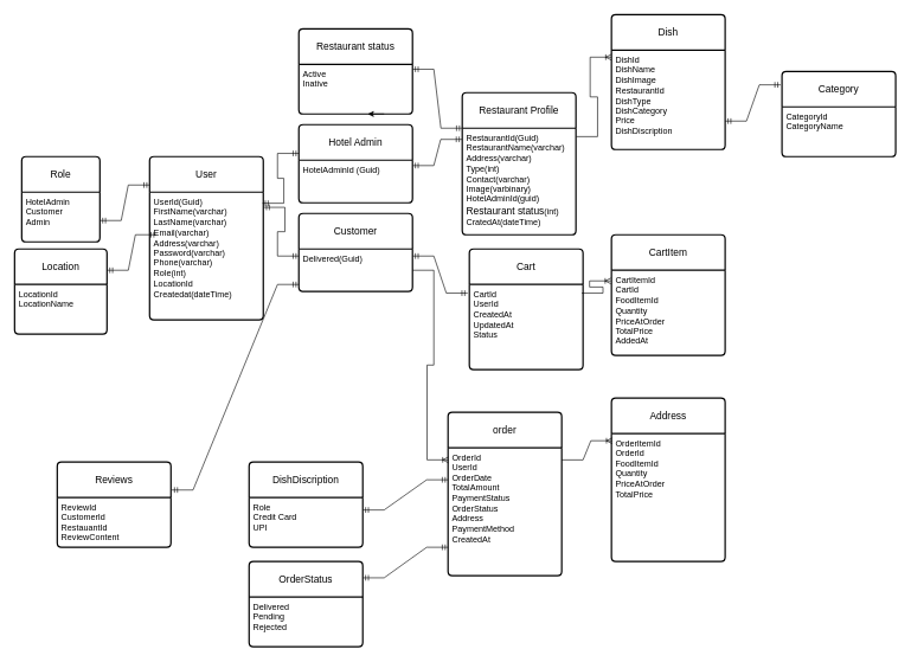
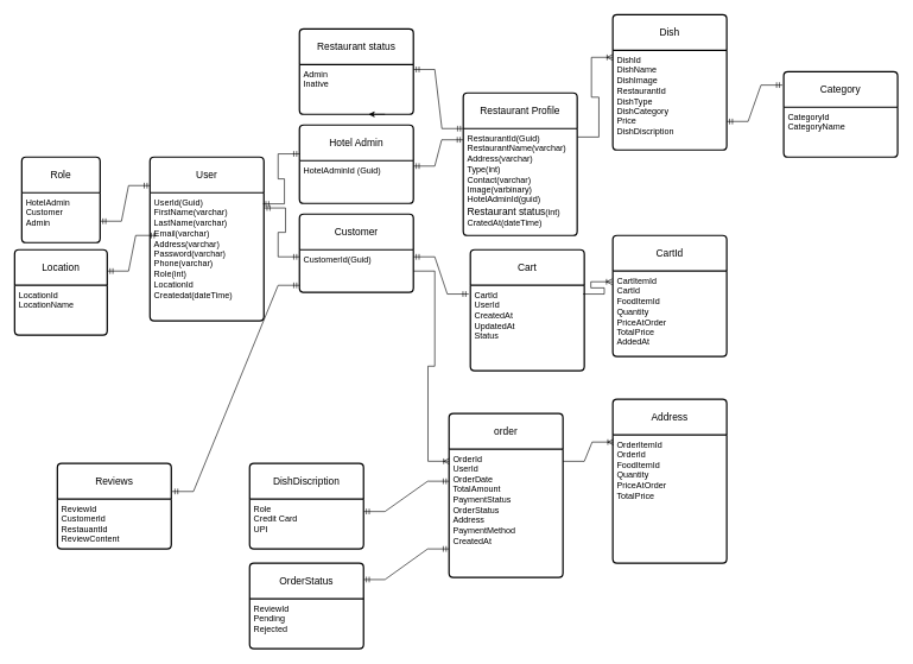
  <mxCell id="0" />
  <mxCell id="1" parent="0" />
  <mxCell id="2" value="User" style="swimlane;childLayout=stackLayout;horizontal=1;startSize=50;horizontalStack=0;rounded=1;fontSize=14;fontStyle=0;strokeWidth=2;resizeParent=0;resizeLast=1;shadow=0;dashed=0;align=center;arcSize=4;whiteSpace=wrap;html=1;" parent="1" vertex="1"><mxGeometry x="210" y="220" width="160" height="230" as="geometry" /></mxCell>
  <mxCell id="3" value="UserId(Guid)&lt;div&gt;FirstName(varchar)&lt;/div&gt;&lt;div&gt;LastName&lt;span style=&quot;background-color: transparent; color: light-dark(rgb(0, 0, 0), rgb(255, 255, 255));&quot;&gt;(varchar)&lt;/span&gt;&lt;/div&gt;&lt;div&gt;Email&lt;span style=&quot;background-color: transparent; color: light-dark(rgb(0, 0, 0), rgb(255, 255, 255));&quot;&gt;(varchar)&lt;/span&gt;&lt;/div&gt;&lt;div&gt;&lt;div&gt;Address&lt;span style=&quot;background-color: transparent; color: light-dark(rgb(0, 0, 0), rgb(255, 255, 255));&quot;&gt;(varchar)&lt;/span&gt;&lt;/div&gt;&lt;div&gt;&lt;span style=&quot;background-color: transparent; color: light-dark(rgb(0, 0, 0), rgb(255, 255, 255));&quot;&gt;Password&lt;/span&gt;&lt;span style=&quot;background-color: transparent; color: light-dark(rgb(0, 0, 0), rgb(255, 255, 255));&quot;&gt;(varchar)&lt;/span&gt;&lt;/div&gt;&lt;/div&gt;&lt;div&gt;Phone&lt;span style=&quot;background-color: transparent; color: light-dark(rgb(0, 0, 0), rgb(255, 255, 255));&quot;&gt;(varchar)&lt;/span&gt;&lt;/div&gt;&lt;div&gt;Role(int)&lt;/div&gt;&lt;div&gt;LocationId&lt;/div&gt;&lt;div&gt;Createdat(dateTime)&lt;/div&gt;&lt;div&gt;&lt;br&gt;&lt;/div&gt;" style="align=left;strokeColor=none;fillColor=none;spacingLeft=4;spacingRight=4;fontSize=12;verticalAlign=top;resizable=0;rotatable=0;part=1;html=1;whiteSpace=wrap;" parent="2" vertex="1"><mxGeometry y="50" width="160" height="180" as="geometry" /></mxCell>
  <mxCell id="4" value="" style="edgeStyle=entityRelationEdgeStyle;fontSize=12;html=1;endArrow=ERmandOne;startArrow=ERmandOne;rounded=0;exitX=1.007;exitY=0.328;exitDx=0;exitDy=0;exitPerimeter=0;" parent="2" source="48" edge="1"><mxGeometry width="100" height="100" relative="1" as="geometry"><mxPoint x="110" y="280" as="sourcePoint" /><mxPoint x="210" y="180" as="targetPoint" /></mxGeometry></mxCell>
  <mxCell id="5" value="Restaurant Profile" style="swimlane;childLayout=stackLayout;horizontal=1;startSize=50;horizontalStack=0;rounded=1;fontSize=14;fontStyle=0;strokeWidth=2;resizeParent=0;resizeLast=1;shadow=0;dashed=0;align=center;arcSize=4;whiteSpace=wrap;html=1;" parent="1" vertex="1"><mxGeometry x="650" y="130" width="160" height="200" as="geometry" /></mxCell>
  <mxCell id="6" value="RestaurantId(Guid)&lt;div&gt;RestaurantName&lt;span style=&quot;background-color: transparent; color: light-dark(rgb(0, 0, 0), rgb(255, 255, 255));&quot;&gt;(varchar)&lt;/span&gt;&lt;/div&gt;&lt;div&gt;Address&lt;span style=&quot;background-color: transparent; color: light-dark(rgb(0, 0, 0), rgb(255, 255, 255));&quot;&gt;(varchar)&lt;/span&gt;&lt;/div&gt;&lt;div&gt;Type(int)&lt;/div&gt;&lt;div&gt;Contact&lt;span style=&quot;background-color: transparent; color: light-dark(rgb(0, 0, 0), rgb(255, 255, 255));&quot;&gt;(varchar)&lt;/span&gt;&lt;/div&gt;&lt;div&gt;Image(varbinary)&lt;/div&gt;&lt;div&gt;HotelAdminId(guid)&lt;/div&gt;&lt;div&gt;&lt;span style=&quot;font-size: 14px; text-align: center; background-color: transparent; color: light-dark(rgb(0, 0, 0), rgb(255, 255, 255));&quot;&gt;Restaurant status&lt;/span&gt;(int)&lt;/div&gt;&lt;div&gt;CratedAt&lt;span style=&quot;background-color: transparent; color: light-dark(rgb(0, 0, 0), rgb(255, 255, 255));&quot;&gt;(dateTime)&lt;/span&gt;&lt;/div&gt;" style="align=left;strokeColor=none;fillColor=none;spacingLeft=4;spacingRight=4;fontSize=12;verticalAlign=top;resizable=0;rotatable=0;part=1;html=1;whiteSpace=wrap;" parent="5" vertex="1"><mxGeometry y="50" width="160" height="150" as="geometry" /></mxCell>
  <mxCell id="7" value="Category" style="swimlane;childLayout=stackLayout;horizontal=1;startSize=50;horizontalStack=0;rounded=1;fontSize=14;fontStyle=0;strokeWidth=2;resizeParent=0;resizeLast=1;shadow=0;dashed=0;align=center;arcSize=4;whiteSpace=wrap;html=1;" parent="1" vertex="1"><mxGeometry x="1100" y="100" width="160" height="120" as="geometry" /></mxCell>
  <mxCell id="8" value="CategoryId&lt;div&gt;CategoryName&lt;/div&gt;" style="align=left;strokeColor=none;fillColor=none;spacingLeft=4;spacingRight=4;fontSize=12;verticalAlign=top;resizable=0;rotatable=0;part=1;html=1;whiteSpace=wrap;" parent="7" vertex="1"><mxGeometry y="50" width="160" height="70" as="geometry" /></mxCell>
  <mxCell id="9" value="Location" style="swimlane;childLayout=stackLayout;horizontal=1;startSize=50;horizontalStack=0;rounded=1;fontSize=14;fontStyle=0;strokeWidth=2;resizeParent=0;resizeLast=1;shadow=0;dashed=0;align=center;arcSize=4;whiteSpace=wrap;html=1;" parent="1" vertex="1"><mxGeometry x="20" y="350" width="130" height="120" as="geometry" /></mxCell>
  <mxCell id="10" value="LocationId&lt;div&gt;LocationName&lt;/div&gt;" style="align=left;strokeColor=none;fillColor=none;spacingLeft=4;spacingRight=4;fontSize=12;verticalAlign=top;resizable=0;rotatable=0;part=1;html=1;whiteSpace=wrap;" parent="9" vertex="1"><mxGeometry y="50" width="130" height="70" as="geometry" /></mxCell>
  <mxCell id="11" value="Dish" style="swimlane;childLayout=stackLayout;horizontal=1;startSize=50;horizontalStack=0;rounded=1;fontSize=14;fontStyle=0;strokeWidth=2;resizeParent=0;resizeLast=1;shadow=0;dashed=0;align=center;arcSize=4;whiteSpace=wrap;html=1;" parent="1" vertex="1"><mxGeometry x="860" y="20" width="160" height="190" as="geometry" /></mxCell>
  <mxCell id="12" value="DishId&lt;div&gt;DishName&lt;/div&gt;&lt;div&gt;DishImage&lt;/div&gt;&lt;div&gt;RestaurantId&lt;/div&gt;&lt;div&gt;DishType&lt;/div&gt;&lt;div&gt;DishCategory&lt;/div&gt;&lt;div&gt;Price&lt;/div&gt;&lt;div&gt;DishDiscription&lt;/div&gt;&lt;div&gt;&lt;br&gt;&lt;/div&gt;&lt;div&gt;&lt;br&gt;&lt;/div&gt;" style="align=left;strokeColor=none;fillColor=none;spacingLeft=4;spacingRight=4;fontSize=12;verticalAlign=top;resizable=0;rotatable=0;part=1;html=1;whiteSpace=wrap;" parent="11" vertex="1"><mxGeometry y="50" width="160" height="140" as="geometry" /></mxCell>
  <mxCell id="13" value="Restaurant status" style="swimlane;childLayout=stackLayout;horizontal=1;startSize=50;horizontalStack=0;rounded=1;fontSize=14;fontStyle=0;strokeWidth=2;resizeParent=0;resizeLast=1;shadow=0;dashed=0;align=center;arcSize=4;whiteSpace=wrap;html=1;" parent="1" vertex="1"><mxGeometry x="420" y="40" width="160" height="120" as="geometry" /></mxCell>
- <mxCell id="14" value="Active&lt;div&gt;Inative&lt;/div&gt;" style="align=left;strokeColor=none;fillColor=none;spacingLeft=4;spacingRight=4;fontSize=12;verticalAlign=top;resizable=0;rotatable=0;part=1;html=1;whiteSpace=wrap;" parent="13" vertex="1"><mxGeometry y="50" width="160" height="70" as="geometry" /></mxCell>
+ <mxCell id="14" value="Admin&lt;div&gt;Inative&lt;/div&gt;" style="align=left;strokeColor=none;fillColor=none;spacingLeft=4;spacingRight=4;fontSize=12;verticalAlign=top;resizable=0;rotatable=0;part=1;html=1;whiteSpace=wrap;" parent="13" vertex="1"><mxGeometry y="50" width="160" height="70" as="geometry" /></mxCell>
  <mxCell id="15" style="edgeStyle=orthogonalEdgeStyle;rounded=0;orthogonalLoop=1;jettySize=auto;html=1;exitX=0.75;exitY=1;exitDx=0;exitDy=0;entryX=0.606;entryY=0.986;entryDx=0;entryDy=0;entryPerimeter=0;" parent="13" source="14" target="14" edge="1"><mxGeometry relative="1" as="geometry" /></mxCell>
  <mxCell id="16" value="Role" style="swimlane;childLayout=stackLayout;horizontal=1;startSize=50;horizontalStack=0;rounded=1;fontSize=14;fontStyle=0;strokeWidth=2;resizeParent=0;resizeLast=1;shadow=0;dashed=0;align=center;arcSize=4;whiteSpace=wrap;html=1;" parent="1" vertex="1"><mxGeometry x="30" y="220" width="110" height="120" as="geometry" /></mxCell>
  <mxCell id="17" value="HotelAdmin&lt;div&gt;Customer&lt;/div&gt;&lt;div&gt;Admin&lt;/div&gt;" style="align=left;strokeColor=none;fillColor=none;spacingLeft=4;spacingRight=4;fontSize=12;verticalAlign=top;resizable=0;rotatable=0;part=1;html=1;whiteSpace=wrap;" parent="16" vertex="1"><mxGeometry y="50" width="110" height="70" as="geometry" /></mxCell>
  <mxCell id="18" value="Cart" style="swimlane;childLayout=stackLayout;horizontal=1;startSize=50;horizontalStack=0;rounded=1;fontSize=14;fontStyle=0;strokeWidth=2;resizeParent=0;resizeLast=1;shadow=0;dashed=0;align=center;arcSize=4;whiteSpace=wrap;html=1;" parent="1" vertex="1"><mxGeometry x="660" y="350" width="160" height="170" as="geometry" /></mxCell>
  <mxCell id="19" value="CartId&lt;div&gt;UserId&lt;br&gt;CreatedAt&lt;/div&gt;&lt;div&gt;UpdatedAt&lt;/div&gt;&lt;div&gt;Status&lt;/div&gt;" style="align=left;strokeColor=none;fillColor=none;spacingLeft=4;spacingRight=4;fontSize=12;verticalAlign=top;resizable=0;rotatable=0;part=1;html=1;whiteSpace=wrap;" parent="18" vertex="1"><mxGeometry y="50" width="160" height="120" as="geometry" /></mxCell>
- <mxCell id="20" value="CartItem " style="swimlane;childLayout=stackLayout;horizontal=1;startSize=50;horizontalStack=0;rounded=1;fontSize=14;fontStyle=0;strokeWidth=2;resizeParent=0;resizeLast=1;shadow=0;dashed=0;align=center;arcSize=4;whiteSpace=wrap;html=1;" parent="1" vertex="1"><mxGeometry x="860" y="330" width="160" height="170" as="geometry" /></mxCell>
+ <mxCell id="20" value="CartId " style="swimlane;childLayout=stackLayout;horizontal=1;startSize=50;horizontalStack=0;rounded=1;fontSize=14;fontStyle=0;strokeWidth=2;resizeParent=0;resizeLast=1;shadow=0;dashed=0;align=center;arcSize=4;whiteSpace=wrap;html=1;" parent="1" vertex="1"><mxGeometry x="860" y="330" width="160" height="170" as="geometry" /></mxCell>
  <mxCell id="21" value="CartItemId&lt;div&gt;CartId&lt;/div&gt;&lt;div&gt;FoodItemId&lt;/div&gt;&lt;div&gt;Quantity&lt;/div&gt;&lt;div&gt;PriceAtOrder&lt;/div&gt;&lt;div&gt;TotalPrice&lt;/div&gt;&lt;div&gt;AddedAt&lt;/div&gt;" style="align=left;strokeColor=none;fillColor=none;spacingLeft=4;spacingRight=4;fontSize=12;verticalAlign=top;resizable=0;rotatable=0;part=1;html=1;whiteSpace=wrap;" parent="20" vertex="1"><mxGeometry y="50" width="160" height="120" as="geometry" /></mxCell>
  <mxCell id="22" value="order" style="swimlane;childLayout=stackLayout;horizontal=1;startSize=50;horizontalStack=0;rounded=1;fontSize=14;fontStyle=0;strokeWidth=2;resizeParent=0;resizeLast=1;shadow=0;dashed=0;align=center;arcSize=4;whiteSpace=wrap;html=1;" parent="1" vertex="1"><mxGeometry x="630" y="580" width="160" height="230" as="geometry" /></mxCell>
  <mxCell id="23" value="OrderId&lt;div&gt;UserId&lt;/div&gt;&lt;div&gt;OrderDate&lt;/div&gt;&lt;div&gt;TotalAmount&lt;/div&gt;&lt;div&gt;PaymentStatus&lt;/div&gt;&lt;div&gt;OrderStatus&lt;/div&gt;&lt;div&gt;Address&lt;/div&gt;&lt;div&gt;PaymentMethod&lt;/div&gt;&lt;div&gt;CreatedAt&lt;/div&gt;" style="align=left;strokeColor=none;fillColor=none;spacingLeft=4;spacingRight=4;fontSize=12;verticalAlign=top;resizable=0;rotatable=0;part=1;html=1;whiteSpace=wrap;" parent="22" vertex="1"><mxGeometry y="50" width="160" height="180" as="geometry" /></mxCell>
  <mxCell id="24" value="DishDiscription" style="swimlane;childLayout=stackLayout;horizontal=1;startSize=50;horizontalStack=0;rounded=1;fontSize=14;fontStyle=0;strokeWidth=2;resizeParent=0;resizeLast=1;shadow=0;dashed=0;align=center;arcSize=4;whiteSpace=wrap;html=1;" parent="1" vertex="1"><mxGeometry x="350" y="650" width="160" height="120" as="geometry" /></mxCell>
  <mxCell id="25" value="Role&lt;div&gt;Credit Card&amp;nbsp;&lt;/div&gt;&lt;div&gt;UPI&lt;/div&gt;" style="align=left;strokeColor=none;fillColor=none;spacingLeft=4;spacingRight=4;fontSize=12;verticalAlign=top;resizable=0;rotatable=0;part=1;html=1;whiteSpace=wrap;" parent="24" vertex="1"><mxGeometry y="50" width="160" height="70" as="geometry" /></mxCell>
  <mxCell id="26" value="Address" style="swimlane;childLayout=stackLayout;horizontal=1;startSize=50;horizontalStack=0;rounded=1;fontSize=14;fontStyle=0;strokeWidth=2;resizeParent=0;resizeLast=1;shadow=0;dashed=0;align=center;arcSize=4;whiteSpace=wrap;html=1;" parent="1" vertex="1"><mxGeometry x="860" y="560" width="160" height="230" as="geometry" /></mxCell>
  <mxCell id="27" value="OrderItemId&lt;div&gt;OrderId&lt;/div&gt;&lt;div&gt;FoodItemId&lt;/div&gt;&lt;div&gt;Quantity&lt;/div&gt;&lt;div&gt;PriceAtOrder&lt;/div&gt;&lt;div&gt;TotalPrice&lt;/div&gt;" style="align=left;strokeColor=none;fillColor=none;spacingLeft=4;spacingRight=4;fontSize=12;verticalAlign=top;resizable=0;rotatable=0;part=1;html=1;whiteSpace=wrap;" parent="26" vertex="1"><mxGeometry y="50" width="160" height="180" as="geometry" /></mxCell>
  <mxCell id="28" value="Hotel Admin" style="swimlane;childLayout=stackLayout;horizontal=1;startSize=50;horizontalStack=0;rounded=1;fontSize=14;fontStyle=0;strokeWidth=2;resizeParent=0;resizeLast=1;shadow=0;dashed=0;align=center;arcSize=4;whiteSpace=wrap;html=1;" parent="1" vertex="1"><mxGeometry x="420" y="175" width="160" height="110" as="geometry" /></mxCell>
  <mxCell id="29" value="HotelAdminId (Guid)" style="align=left;strokeColor=none;fillColor=none;spacingLeft=4;spacingRight=4;fontSize=12;verticalAlign=top;resizable=0;rotatable=0;part=1;html=1;whiteSpace=wrap;" parent="28" vertex="1"><mxGeometry y="50" width="160" height="60" as="geometry" /></mxCell>
  <mxCell id="30" value="" style="edgeStyle=entityRelationEdgeStyle;fontSize=12;html=1;endArrow=ERoneToMany;rounded=0;exitX=1.003;exitY=0.079;exitDx=0;exitDy=0;exitPerimeter=0;" parent="1" source="6" edge="1"><mxGeometry width="100" height="100" relative="1" as="geometry"><mxPoint x="810" y="250" as="sourcePoint" /><mxPoint x="860" y="80" as="targetPoint" /><Array as="points"><mxPoint x="840" y="190" /></Array></mxGeometry></mxCell>
  <mxCell id="31" value="" style="edgeStyle=entityRelationEdgeStyle;fontSize=12;html=1;endArrow=ERmandOne;startArrow=ERmandOne;rounded=0;exitX=1;exitY=0.127;exitDx=0;exitDy=0;exitPerimeter=0;entryX=-0.002;entryY=0.105;entryDx=0;entryDy=0;entryPerimeter=0;" parent="1" source="29" target="6" edge="1"><mxGeometry width="100" height="100" relative="1" as="geometry"><mxPoint x="570" y="340" as="sourcePoint" /><mxPoint x="670" y="240" as="targetPoint" /></mxGeometry></mxCell>
  <mxCell id="32" value="" style="edgeStyle=entityRelationEdgeStyle;fontSize=12;html=1;endArrow=ERmandOne;startArrow=ERmandOne;rounded=0;entryX=-0.002;entryY=0.105;entryDx=0;entryDy=0;entryPerimeter=0;exitX=0.993;exitY=0.087;exitDx=0;exitDy=0;exitPerimeter=0;" parent="1" source="3" edge="1"><mxGeometry width="100" height="100" relative="1" as="geometry"><mxPoint x="340" y="284.5" as="sourcePoint" /><mxPoint x="420" y="215.5" as="targetPoint" /></mxGeometry></mxCell>
  <mxCell id="33" value="Customer" style="swimlane;childLayout=stackLayout;horizontal=1;startSize=50;horizontalStack=0;rounded=1;fontSize=14;fontStyle=0;strokeWidth=2;resizeParent=0;resizeLast=1;shadow=0;dashed=0;align=center;arcSize=4;whiteSpace=wrap;html=1;" parent="1" vertex="1"><mxGeometry x="420" y="300" width="160" height="110" as="geometry" /></mxCell>
- <mxCell id="34" value="Delivered(Guid)" style="align=left;strokeColor=none;fillColor=none;spacingLeft=4;spacingRight=4;fontSize=12;verticalAlign=top;resizable=0;rotatable=0;part=1;html=1;whiteSpace=wrap;" parent="33" vertex="1"><mxGeometry y="50" width="160" height="60" as="geometry" /></mxCell>
+ <mxCell id="34" value="CustomerId(Guid)" style="align=left;strokeColor=none;fillColor=none;spacingLeft=4;spacingRight=4;fontSize=12;verticalAlign=top;resizable=0;rotatable=0;part=1;html=1;whiteSpace=wrap;" parent="33" vertex="1"><mxGeometry y="50" width="160" height="60" as="geometry" /></mxCell>
  <mxCell id="35" value="" style="edgeStyle=entityRelationEdgeStyle;fontSize=12;html=1;endArrow=ERmandOne;startArrow=ERmandOne;rounded=0;exitX=1.003;exitY=0.119;exitDx=0;exitDy=0;exitPerimeter=0;" parent="1" source="3" edge="1"><mxGeometry width="100" height="100" relative="1" as="geometry"><mxPoint x="379" y="293" as="sourcePoint" /><mxPoint x="420" y="360" as="targetPoint" /></mxGeometry></mxCell>
  <mxCell id="36" value="" style="edgeStyle=entityRelationEdgeStyle;fontSize=12;html=1;endArrow=ERmandOne;startArrow=ERmandOne;rounded=0;entryX=-0.015;entryY=0.102;entryDx=0;entryDy=0;entryPerimeter=0;" parent="1" target="19" edge="1"><mxGeometry width="100" height="100" relative="1" as="geometry"><mxPoint x="580" y="360" as="sourcePoint" /><mxPoint x="680" y="260" as="targetPoint" /></mxGeometry></mxCell>
  <mxCell id="37" value="" style="edgeStyle=entityRelationEdgeStyle;fontSize=12;html=1;endArrow=ERoneToMany;rounded=0;entryX=-0.005;entryY=0.125;entryDx=0;entryDy=0;entryPerimeter=0;exitX=0.988;exitY=0.102;exitDx=0;exitDy=0;exitPerimeter=0;" parent="1" source="19" target="21" edge="1"><mxGeometry width="100" height="100" relative="1" as="geometry"><mxPoint x="730" y="530" as="sourcePoint" /><mxPoint x="830" y="430" as="targetPoint" /></mxGeometry></mxCell>
  <mxCell id="38" value="" style="edgeStyle=entityRelationEdgeStyle;fontSize=12;html=1;endArrow=ERoneToMany;rounded=0;entryX=-0.005;entryY=0.125;entryDx=0;entryDy=0;entryPerimeter=0;exitX=0.988;exitY=0.102;exitDx=0;exitDy=0;exitPerimeter=0;" parent="1" edge="1"><mxGeometry width="100" height="100" relative="1" as="geometry"><mxPoint x="790" y="647" as="sourcePoint" /><mxPoint x="861" y="620" as="targetPoint" /></mxGeometry></mxCell>
  <mxCell id="39" value="" style="edgeStyle=entityRelationEdgeStyle;fontSize=12;html=1;endArrow=ERoneToMany;rounded=0;entryX=0.003;entryY=0.094;entryDx=0;entryDy=0;entryPerimeter=0;" parent="1" source="34" target="23" edge="1"><mxGeometry width="100" height="100" relative="1" as="geometry"><mxPoint x="800" y="657" as="sourcePoint" /><mxPoint x="871" y="630" as="targetPoint" /></mxGeometry></mxCell>
  <mxCell id="40" value="" style="edgeStyle=entityRelationEdgeStyle;fontSize=12;html=1;endArrow=ERmandOne;startArrow=ERmandOne;rounded=0;exitX=1;exitY=0.25;exitDx=0;exitDy=0;entryX=0;entryY=0.25;entryDx=0;entryDy=0;" parent="1" source="25" target="23" edge="1"><mxGeometry width="100" height="100" relative="1" as="geometry"><mxPoint x="630" y="890" as="sourcePoint" /><mxPoint x="610" y="670" as="targetPoint" /></mxGeometry></mxCell>
  <mxCell id="41" value="" style="edgeStyle=entityRelationEdgeStyle;fontSize=12;html=1;endArrow=ERmandOne;startArrow=ERmandOne;rounded=0;entryX=0;entryY=0.25;entryDx=0;entryDy=0;" parent="1" edge="1"><mxGeometry width="100" height="100" relative="1" as="geometry"><mxPoint x="140" y="310" as="sourcePoint" /><mxPoint x="210" y="260" as="targetPoint" /><Array as="points"><mxPoint y="230" x="190" /></Array></mxGeometry></mxCell>
  <mxCell id="42" value="OrderStatus" style="swimlane;childLayout=stackLayout;horizontal=1;startSize=50;horizontalStack=0;rounded=1;fontSize=14;fontStyle=0;strokeWidth=2;resizeParent=0;resizeLast=1;shadow=0;dashed=0;align=center;arcSize=4;whiteSpace=wrap;html=1;" parent="1" vertex="1"><mxGeometry x="350" y="790" width="160" height="120" as="geometry" /></mxCell>
- <mxCell id="43" value="Delivered&lt;div&gt;Pending&lt;/div&gt;&lt;div&gt;Rejected&lt;/div&gt;&lt;div&gt;&lt;br&gt;&lt;/div&gt;" style="align=left;strokeColor=none;fillColor=none;spacingLeft=4;spacingRight=4;fontSize=12;verticalAlign=top;resizable=0;rotatable=0;part=1;html=1;whiteSpace=wrap;" parent="42" vertex="1"><mxGeometry y="50" width="160" height="70" as="geometry" /></mxCell>
+ <mxCell id="43" value="ReviewId&lt;div&gt;Pending&lt;/div&gt;&lt;div&gt;Rejected&lt;/div&gt;&lt;div&gt;&lt;br&gt;&lt;/div&gt;" style="align=left;strokeColor=none;fillColor=none;spacingLeft=4;spacingRight=4;fontSize=12;verticalAlign=top;resizable=0;rotatable=0;part=1;html=1;whiteSpace=wrap;" parent="42" vertex="1"><mxGeometry y="50" width="160" height="70" as="geometry" /></mxCell>
  <mxCell id="44" value="" style="edgeStyle=entityRelationEdgeStyle;fontSize=12;html=1;endArrow=ERmandOne;startArrow=ERmandOne;rounded=0;exitX=1;exitY=0.25;exitDx=0;exitDy=0;entryX=0;entryY=0.25;entryDx=0;entryDy=0;" parent="1" edge="1"><mxGeometry width="100" height="100" relative="1" as="geometry"><mxPoint x="510" y="813" as="sourcePoint" /><mxPoint x="630" y="770" as="targetPoint" /><Array as="points"><mxPoint x="570" y="865" /></Array></mxGeometry></mxCell>
  <mxCell id="45" value="" style="edgeStyle=entityRelationEdgeStyle;fontSize=12;html=1;endArrow=ERmandOne;startArrow=ERmandOne;rounded=0;exitX=1;exitY=0.127;exitDx=0;exitDy=0;exitPerimeter=0;entryX=0;entryY=0;entryDx=0;entryDy=0;" parent="1" target="6" edge="1"><mxGeometry width="100" height="100" relative="1" as="geometry"><mxPoint x="580" y="97" as="sourcePoint" /><mxPoint x="650" y="60" as="targetPoint" /><Array as="points"><mxPoint x="650" y="120" /></Array></mxGeometry></mxCell>
  <mxCell id="46" value="" style="edgeStyle=entityRelationEdgeStyle;fontSize=12;html=1;endArrow=ERmandOne;startArrow=ERmandOne;rounded=0;entryX=0;entryY=0.25;entryDx=0;entryDy=0;" parent="1" edge="1"><mxGeometry width="100" height="100" relative="1" as="geometry"><mxPoint x="150" y="380" as="sourcePoint" /><mxPoint x="220" y="330" as="targetPoint" /><Array as="points"><mxPoint x="160" y="430" /><mxPoint x="200" y="300" /></Array></mxGeometry></mxCell>
  <mxCell id="47" value="" style="edgeStyle=entityRelationEdgeStyle;fontSize=12;html=1;endArrow=ERmandOne;startArrow=ERmandOne;rounded=0;entryX=-0.012;entryY=0.158;entryDx=0;entryDy=0;entryPerimeter=0;" parent="1" target="7" edge="1"><mxGeometry width="100" height="100" relative="1" as="geometry"><mxPoint x="1020" y="170" as="sourcePoint" /><mxPoint x="1090" y="120" as="targetPoint" /><Array as="points"><mxPoint x="1070" y="90" /></Array></mxGeometry></mxCell>
  <mxCell id="48" value="Reviews" style="swimlane;childLayout=stackLayout;horizontal=1;startSize=50;horizontalStack=0;rounded=1;fontSize=14;fontStyle=0;strokeWidth=2;resizeParent=0;resizeLast=1;shadow=0;dashed=0;align=center;arcSize=4;whiteSpace=wrap;html=1;" parent="1" vertex="1"><mxGeometry x="80" y="650" width="160" height="120" as="geometry" /></mxCell>
  <mxCell id="49" value="ReviewId&lt;div&gt;CustomerId&lt;/div&gt;&lt;div&gt;RestauantId&lt;/div&gt;&lt;div&gt;ReviewContent&lt;/div&gt;" style="align=left;strokeColor=none;fillColor=none;spacingLeft=4;spacingRight=4;fontSize=12;verticalAlign=top;resizable=0;rotatable=0;part=1;html=1;whiteSpace=wrap;" parent="48" vertex="1"><mxGeometry y="50" width="160" height="70" as="geometry" /></mxCell>
